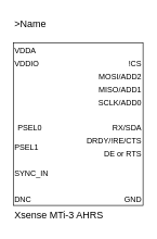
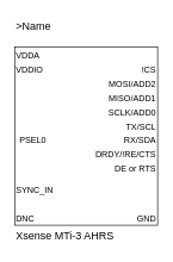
  <mxCell id="0" />
  <mxCell id="1" parent="0" />
  <mxCell id="2" value="" style="rounded=0;whiteSpace=wrap;html=1;" vertex="1" parent="1"><mxGeometry x="20" y="65" width="200" height="250" as="geometry" /></mxCell>
  <mxCell id="3" value="&lt;font style=&quot;font-size: 15px;&quot;&gt;&amp;gt;Name&lt;/font&gt;" style="text;html=1;strokeColor=none;fillColor=none;align=left;verticalAlign=middle;whiteSpace=wrap;rounded=0;" vertex="1" parent="1"><mxGeometry x="20" y="20" width="60" height="30" as="geometry" /></mxCell>
  <mxCell id="4" value="&lt;font style=&quot;font-size: 15px;&quot;&gt;Xsense MTi-3 AHRS&lt;/font&gt;" style="text;html=1;strokeColor=none;fillColor=none;align=left;verticalAlign=middle;whiteSpace=wrap;rounded=0;" vertex="1" parent="1"><mxGeometry x="20" y="315" width="200" height="30" as="geometry" /></mxCell>
  <mxCell id="5" value="&lt;font style=&quot;font-size: 12px;&quot;&gt;VDDIO&lt;/font&gt;" style="text;html=1;strokeColor=none;fillColor=none;align=left;verticalAlign=middle;whiteSpace=wrap;rounded=0;fontSize=15;" vertex="1" parent="1"><mxGeometry x="20" y="85" width="60" height="20" as="geometry" /></mxCell>
  <mxCell id="6" value="&lt;font style=&quot;font-size: 12px;&quot;&gt;VDDA&lt;/font&gt;" style="text;html=1;strokeColor=none;fillColor=none;align=left;verticalAlign=middle;whiteSpace=wrap;rounded=0;fontSize=15;" vertex="1" parent="1"><mxGeometry x="20" y="65" width="60" height="20" as="geometry" /></mxCell>
  <mxCell id="7" value="&lt;font style=&quot;font-size: 12px;&quot;&gt;GND&lt;/font&gt;" style="text;html=1;strokeColor=none;fillColor=none;align=right;verticalAlign=middle;whiteSpace=wrap;rounded=0;fontSize=15;" vertex="1" parent="1"><mxGeometry x="160" y="295" width="60" height="20" as="geometry" /></mxCell>
  <mxCell id="8" value="&lt;font style=&quot;font-size: 12px;&quot;&gt;PSEL0&lt;/font&gt;" style="text;html=1;strokeColor=none;fillColor=none;align=left;verticalAlign=middle;whiteSpace=wrap;rounded=0;fontSize=15;" vertex="1" parent="1"><mxGeometry x="25" y="185" width="60" height="20" as="geometry" /></mxCell>
- <mxCell id="9" value="&lt;font style=&quot;font-size: 12px;&quot;&gt;PSEL1&lt;br&gt;&lt;/font&gt;" style="text;html=1;strokeColor=none;fillColor=none;align=left;verticalAlign=middle;whiteSpace=wrap;rounded=0;fontSize=15;" vertex="1" parent="1"><mxGeometry x="20" y="215" width="60" height="20" as="geometry" /></mxCell>
  <mxCell id="10" value="&lt;font style=&quot;font-size: 12px;&quot;&gt;!CS&lt;/font&gt;" style="text;html=1;strokeColor=none;fillColor=none;align=right;verticalAlign=middle;whiteSpace=wrap;rounded=0;fontSize=15;" vertex="1" parent="1"><mxGeometry x="160" y="85" width="60" height="20" as="geometry" /></mxCell>
  <mxCell id="11" value="&lt;font style=&quot;font-size: 12px;&quot;&gt;DNC&lt;br&gt;&lt;/font&gt;" style="text;html=1;strokeColor=none;fillColor=none;align=left;verticalAlign=middle;whiteSpace=wrap;rounded=0;fontSize=15;" vertex="1" parent="1"><mxGeometry x="20" y="295" width="60" height="20" as="geometry" /></mxCell>
  <mxCell id="12" value="&lt;font style=&quot;font-size: 12px;&quot;&gt;MOSI/ADD2&lt;/font&gt;" style="text;html=1;strokeColor=none;fillColor=none;align=right;verticalAlign=middle;whiteSpace=wrap;rounded=0;fontSize=15;" vertex="1" parent="1"><mxGeometry x="150" y="105" width="70" height="20" as="geometry" /></mxCell>
  <mxCell id="13" value="&lt;font style=&quot;font-size: 12px;&quot;&gt;MISO/ADD1&lt;/font&gt;" style="text;html=1;strokeColor=none;fillColor=none;align=right;verticalAlign=middle;whiteSpace=wrap;rounded=0;fontSize=15;" vertex="1" parent="1"><mxGeometry x="150" y="125" width="70" height="20" as="geometry" /></mxCell>
  <mxCell id="14" value="&lt;font style=&quot;font-size: 12px;&quot;&gt;SCLK/ADD0&lt;/font&gt;" style="text;html=1;strokeColor=none;fillColor=none;align=right;verticalAlign=middle;whiteSpace=wrap;rounded=0;fontSize=15;" vertex="1" parent="1"><mxGeometry x="150" y="145" width="70" height="20" as="geometry" /></mxCell>
  <mxCell id="15" value="&lt;font style=&quot;font-size: 12px;&quot;&gt;SYNC_IN&lt;/font&gt;" style="text;html=1;strokeColor=none;fillColor=none;align=left;verticalAlign=middle;whiteSpace=wrap;rounded=0;fontSize=15;" vertex="1" parent="1"><mxGeometry x="20" y="255" width="60" height="20" as="geometry" /></mxCell>
+ <mxCell id="16" value="&lt;span style=&quot;font-size: 12px;&quot;&gt;TX/SCL&lt;/span&gt;" style="text;html=1;strokeColor=none;fillColor=none;align=right;verticalAlign=middle;whiteSpace=wrap;rounded=0;fontSize=15;" vertex="1" parent="1"><mxGeometry x="150" y="165" width="70" height="20" as="geometry" /></mxCell>
  <mxCell id="17" value="&lt;font style=&quot;font-size: 12px;&quot;&gt;RX/SDA&lt;/font&gt;" style="text;html=1;strokeColor=none;fillColor=none;align=right;verticalAlign=middle;whiteSpace=wrap;rounded=0;fontSize=15;" vertex="1" parent="1"><mxGeometry x="150" y="185" width="70" height="20" as="geometry" /></mxCell>
  <mxCell id="18" value="&lt;font style=&quot;font-size: 12px;&quot;&gt;DRDY/!RE/CTS&lt;/font&gt;" style="text;html=1;strokeColor=none;fillColor=none;align=right;verticalAlign=middle;whiteSpace=wrap;rounded=0;fontSize=15;" vertex="1" parent="1"><mxGeometry x="130" y="205" width="90" height="20" as="geometry" /></mxCell>
  <mxCell id="19" value="&lt;font style=&quot;font-size: 12px;&quot;&gt;DE or RTS&lt;/font&gt;" style="text;html=1;strokeColor=none;fillColor=none;align=right;verticalAlign=middle;whiteSpace=wrap;rounded=0;fontSize=15;" vertex="1" parent="1"><mxGeometry x="130" y="225" width="90" height="20" as="geometry" /></mxCell>
